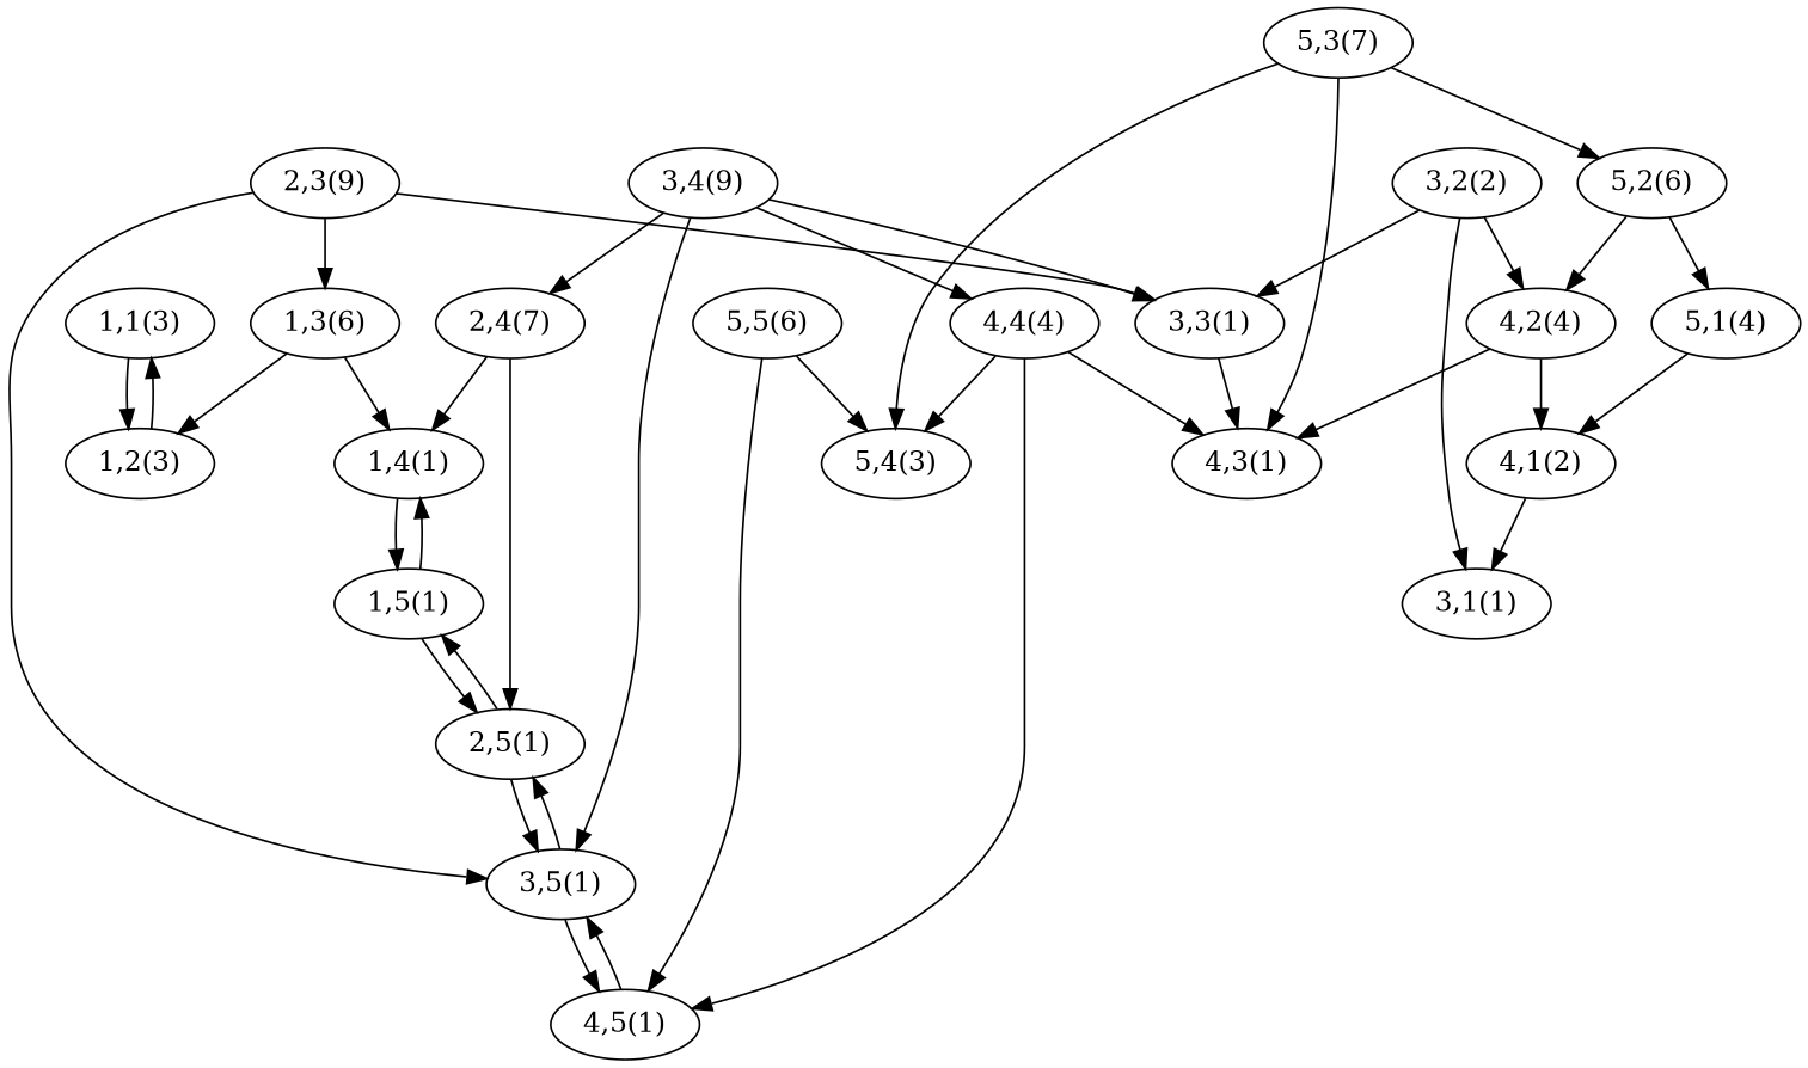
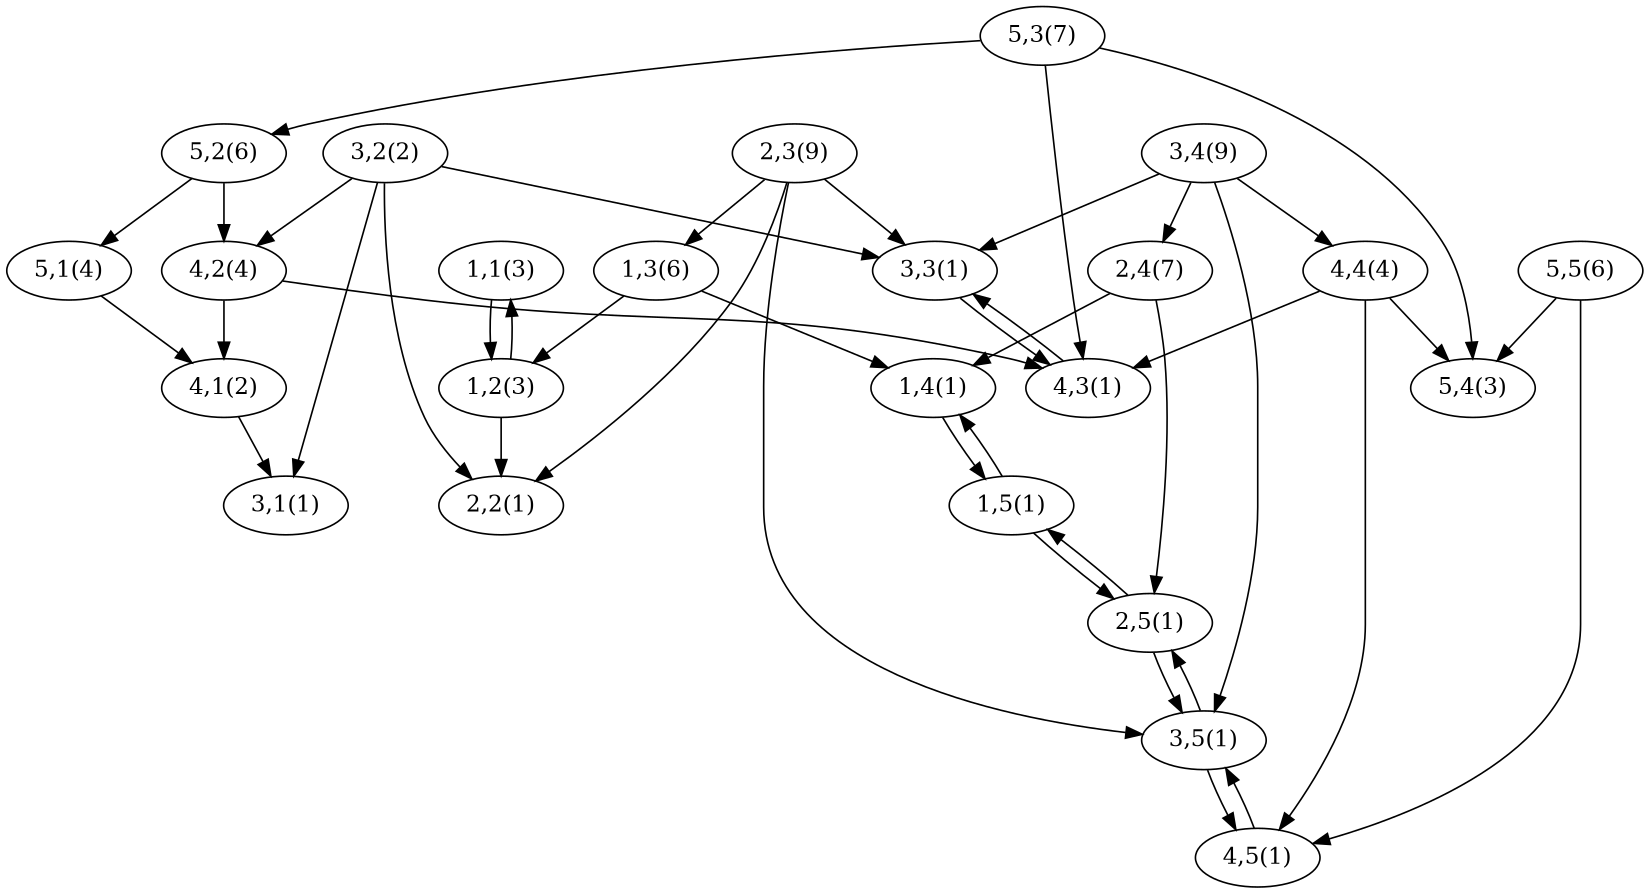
  digraph {
    "1,1(3)"
    "1,2(3)"
+   "2,2(1)"
    "4,1(2)"
    "3,1(1)"
    "5,1(4)"
    "3,2(2)"
    "3,3(1)"
    "4,2(4)"
    "4,3(1)"
    "5,2(6)"
    "1,3(6)"
    "1,4(1)"
    "1,5(1)"
    "2,5(1)"
    "2,3(9)"
    "3,5(1)"
    "2,4(7)"
    "5,3(7)"
    "5,4(3)"
    "4,5(1)"
    "3,4(9)"
    "4,4(4)"
    "5,5(6)"
    "1,1(3)" -> "1,2(3)"
    "1,2(3)" -> "1,1(3)"
+   "1,2(3)" -> "2,2(1)"
    "4,1(2)" -> "3,1(1)"
    "5,1(4)" -> "4,1(2)"
+   "3,2(2)" -> "2,2(1)"
    "3,2(2)" -> "3,1(1)"
    "3,2(2)" -> "3,3(1)"
    "3,2(2)" -> "4,2(4)"
    "3,3(1)" -> "4,3(1)"
    "4,2(4)" -> "4,1(2)"
    "4,2(4)" -> "4,3(1)"
+   "4,3(1)" -> "3,3(1)"
    "5,2(6)" -> "5,1(4)"
    "5,2(6)" -> "4,2(4)"
    "1,3(6)" -> "1,2(3)"
    "1,3(6)" -> "1,4(1)"
    "1,4(1)" -> "1,5(1)"
    "1,5(1)" -> "1,4(1)"
    "1,5(1)" -> "2,5(1)"
    "2,5(1)" -> "1,5(1)"
    "2,5(1)" -> "3,5(1)"
+   "2,3(9)" -> "2,2(1)"
    "2,3(9)" -> "3,3(1)"
    "2,3(9)" -> "1,3(6)"
    "2,3(9)" -> "3,5(1)"
    "3,5(1)" -> "2,5(1)"
    "3,5(1)" -> "4,5(1)"
    "2,4(7)" -> "1,4(1)"
    "2,4(7)" -> "2,5(1)"
    "5,3(7)" -> "4,3(1)"
    "5,3(7)" -> "5,2(6)"
    "5,3(7)" -> "5,4(3)"
    "4,5(1)" -> "3,5(1)"
    "3,4(9)" -> "3,3(1)"
    "3,4(9)" -> "3,5(1)"
    "3,4(9)" -> "2,4(7)"
    "3,4(9)" -> "4,4(4)"
    "4,4(4)" -> "4,3(1)"
    "4,4(4)" -> "5,4(3)"
    "4,4(4)" -> "4,5(1)"
    "5,5(6)" -> "5,4(3)"
    "5,5(6)" -> "4,5(1)"
  }
